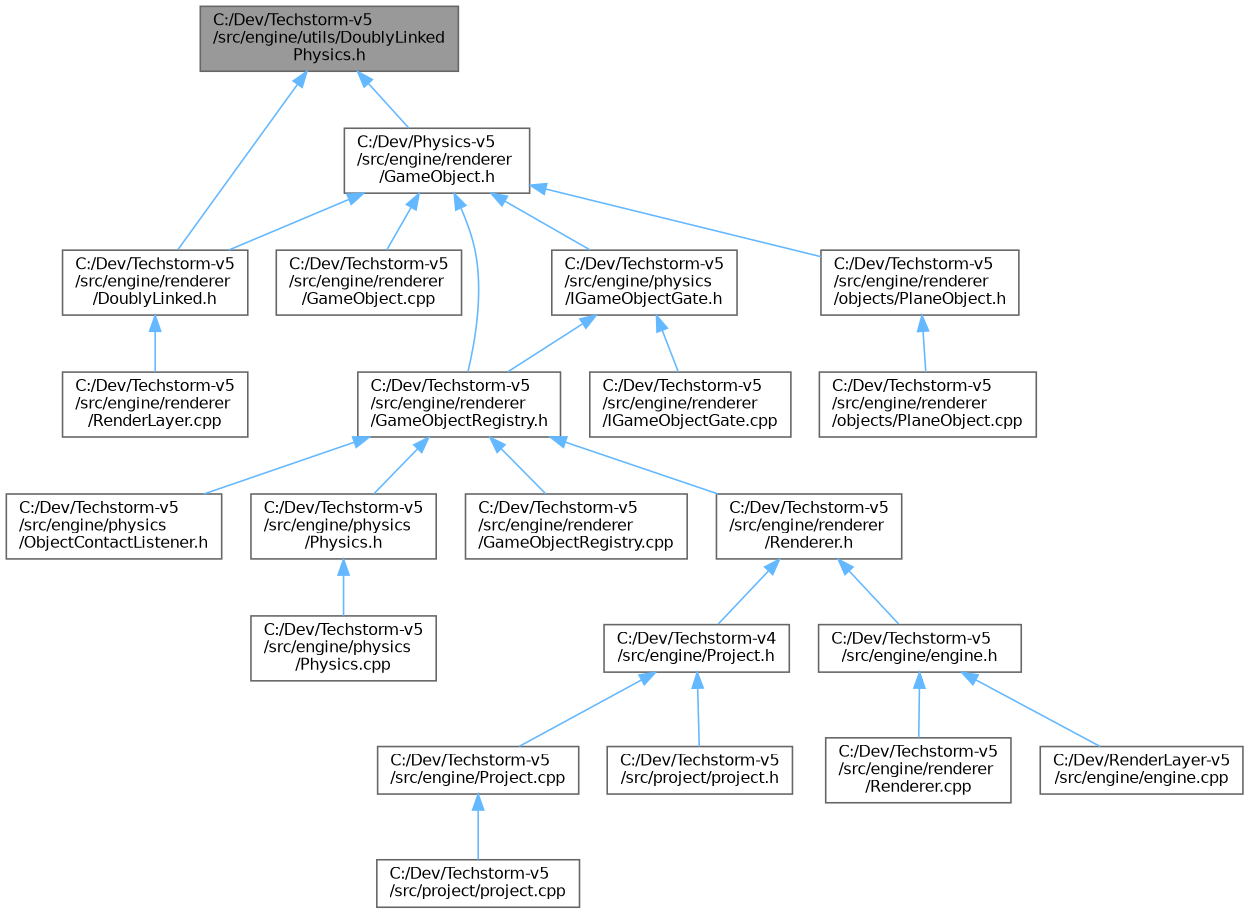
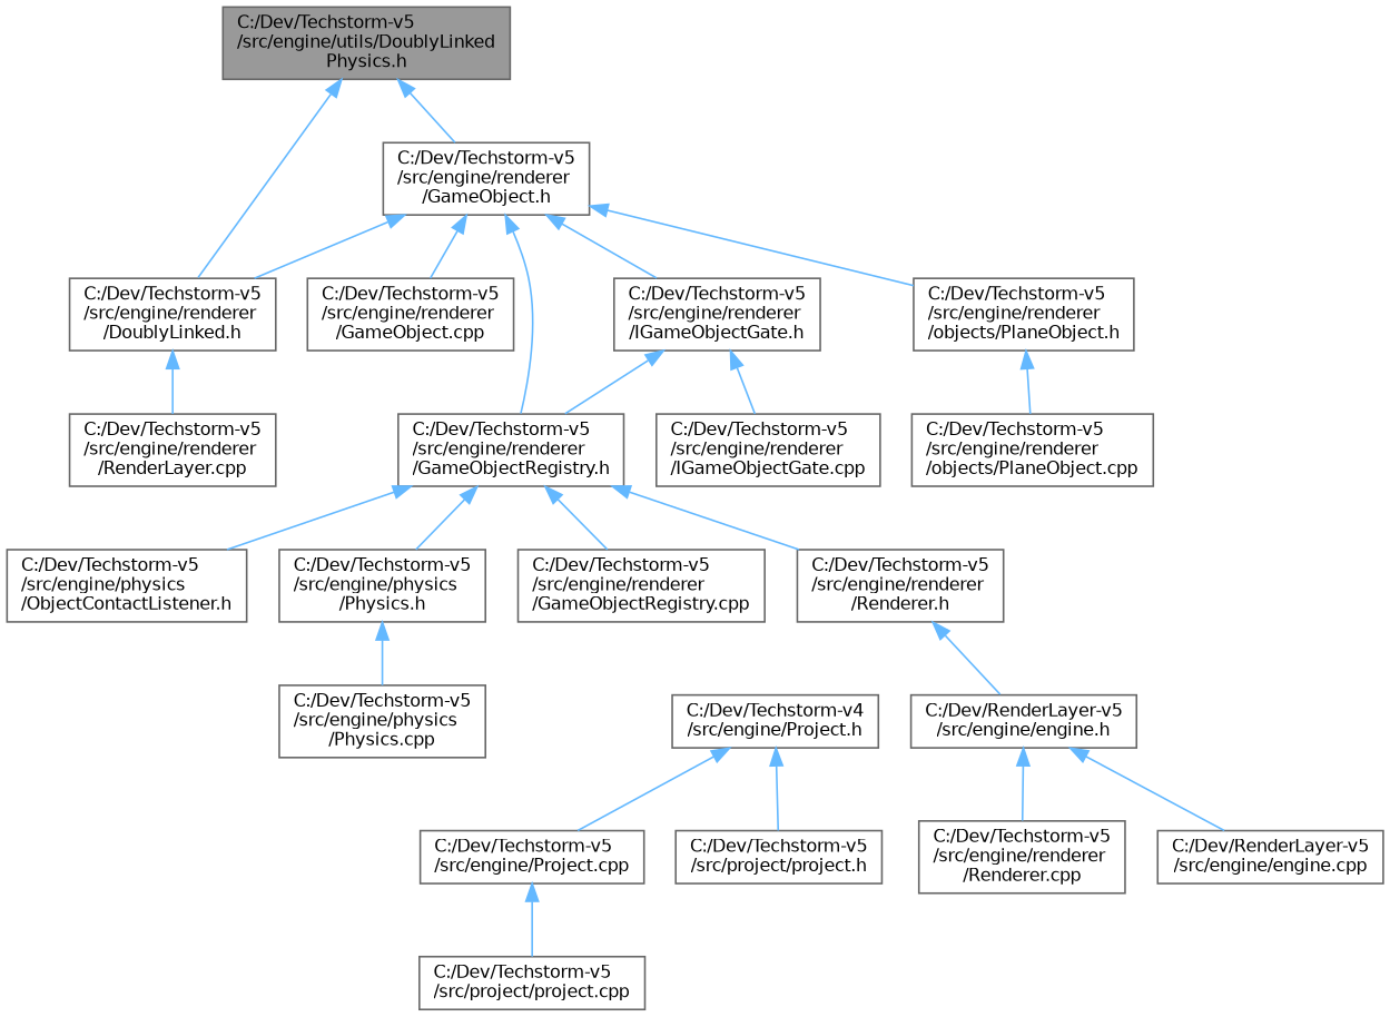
  digraph {
    node [color=grey40 fillcolor=white fontname=Helvetica fontsize=10 shape=box style=filled]
    edge [color=steelblue1 dir=back fontname=Helvetica fontsize=10 labelfontname=Helvetica labelfontsize=10 style=solid]
    n1 [color=gray40 fillcolor=grey60 fontcolor=black height=0.2 label="C:/Dev/Techstorm-v5\l/src/engine/utils/DoublyLinked\lPhysics.h" width=0.4]
-   n2 [height=0.2 label="C:/Dev/Physics-v5\l/src/engine/renderer\l/GameObject.h" width=0.4]
+   n2 [height=0.2 label="C:/Dev/Techstorm-v5\l/src/engine/renderer\l/GameObject.h" width=0.4]
    n3 [height=0.2 label="C:/Dev/Techstorm-v5\l/src/engine/renderer\l/DoublyLinked.h" width=0.4]
    n4 [height=0.2 label="C:/Dev/Techstorm-v5\l/src/engine/renderer\l/GameObject.cpp" width=0.4]
    n5 [height=0.2 label="C:/Dev/Techstorm-v5\l/src/engine/renderer\l/GameObjectRegistry.h" width=0.4]
-   n6 [height=0.2 label="C:/Dev/Techstorm-v5\l/src/engine/physics\l/IGameObjectGate.h" width=0.4]
+   n6 [height=0.2 label="C:/Dev/Techstorm-v5\l/src/engine/renderer\l/IGameObjectGate.h" width=0.4]
    n7 [height=0.2 label="C:/Dev/Techstorm-v5\l/src/engine/renderer\l/objects/PlaneObject.h" width=0.4]
    n8 [height=0.2 label="C:/Dev/Techstorm-v5\l/src/engine/renderer\l/RenderLayer.cpp" width=0.4]
    n9 [height=0.2 label="C:/Dev/Techstorm-v5\l/src/engine/physics\l/ObjectContactListener.h" width=0.4]
    n10 [height=0.2 label="C:/Dev/Techstorm-v5\l/src/engine/physics\l/Physics.h" width=0.4]
    n11 [height=0.2 label="C:/Dev/Techstorm-v5\l/src/engine/renderer\l/GameObjectRegistry.cpp" width=0.4]
    n12 [height=0.2 label="C:/Dev/Techstorm-v5\l/src/engine/renderer\l/Renderer.h" width=0.4]
    n13 [height=0.2 label="C:/Dev/Techstorm-v5\l/src/engine/renderer\l/IGameObjectGate.cpp" width=0.4]
    n14 [height=0.2 label="C:/Dev/Techstorm-v5\l/src/engine/renderer\l/objects/PlaneObject.cpp" width=0.4]
    n15 [height=0.2 label="C:/Dev/Techstorm-v5\l/src/engine/physics\l/Physics.cpp" width=0.4]
    n16 [height=0.2 label="C:/Dev/Techstorm-v4\l/src/engine/Project.h" width=0.4]
-   n17 [height=0.2 label="C:/Dev/Techstorm-v5\l/src/engine/engine.h" width=0.4]
+   n17 [height=0.2 label="C:/Dev/RenderLayer-v5\l/src/engine/engine.h" width=0.4]
    n18 [height=0.2 label="C:/Dev/Techstorm-v5\l/src/engine/Project.cpp" width=0.4]
    n19 [height=0.2 label="C:/Dev/Techstorm-v5\l/src/project/project.h" width=0.4]
    n20 [height=0.2 label="C:/Dev/Techstorm-v5\l/src/engine/renderer\l/Renderer.cpp" width=0.4]
    n21 [height=0.2 label="C:/Dev/RenderLayer-v5\l/src/engine/engine.cpp" width=0.4]
    n22 [height=0.2 label="C:/Dev/Techstorm-v5\l/src/project/project.cpp" width=0.4]
    n1 -> n2
    n1 -> n3
    n2 -> n3
    n2 -> n4
    n2 -> n5
    n2 -> n6
    n2 -> n7
    n3 -> n8
    n5 -> n9
    n5 -> n10
    n5 -> n11
    n5 -> n12
    n6 -> n5
    n6 -> n13
    n7 -> n14
    n10 -> n15
-   n12 -> n16
    n12 -> n17
    n16 -> n18
    n16 -> n19
    n17 -> n20
    n17 -> n21
    n18 -> n22
  }
